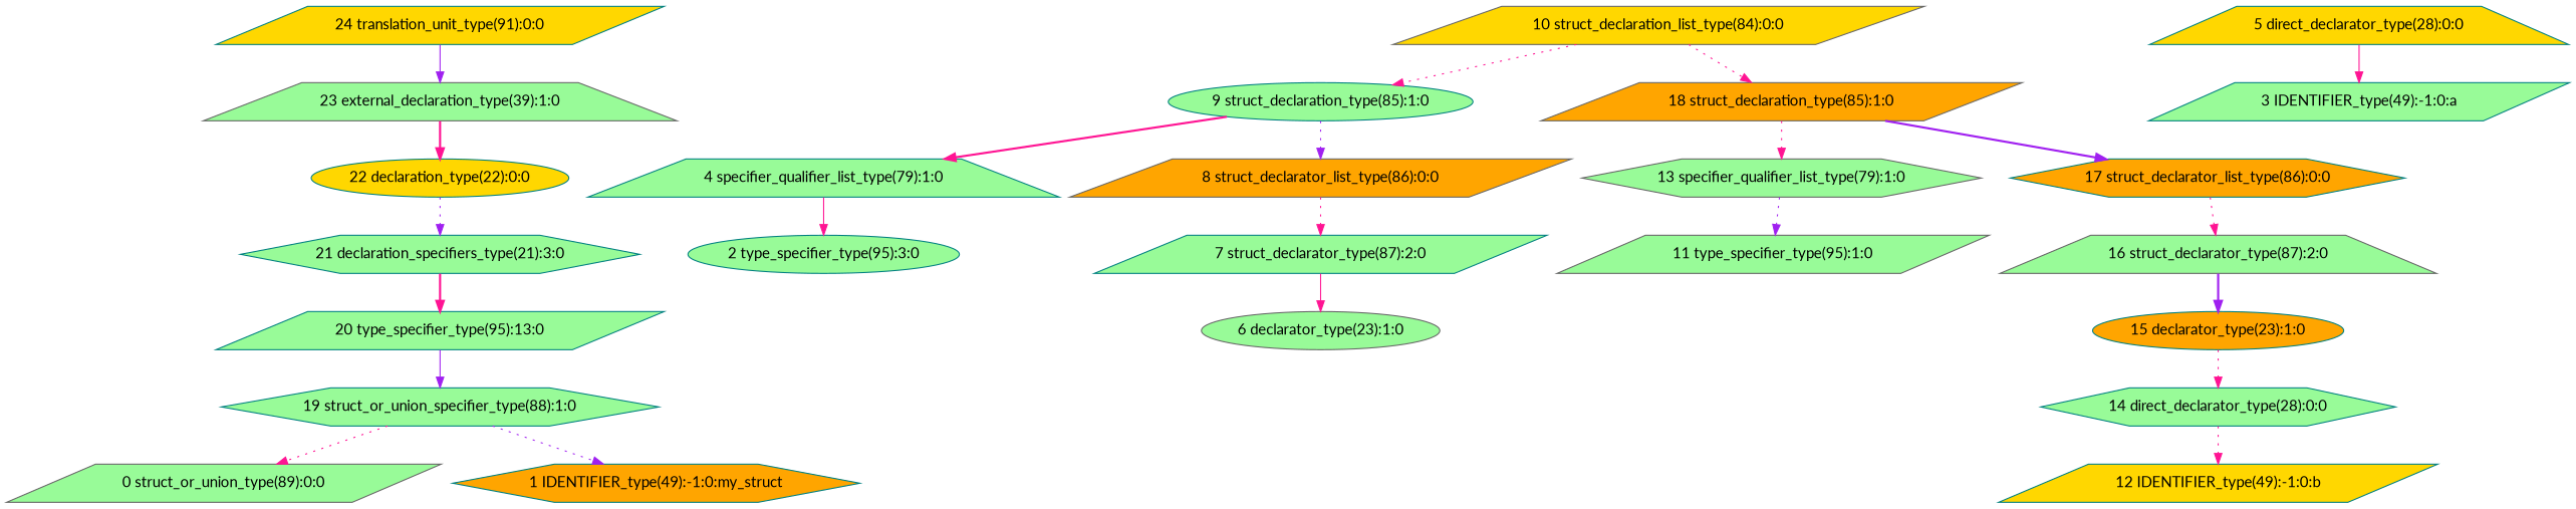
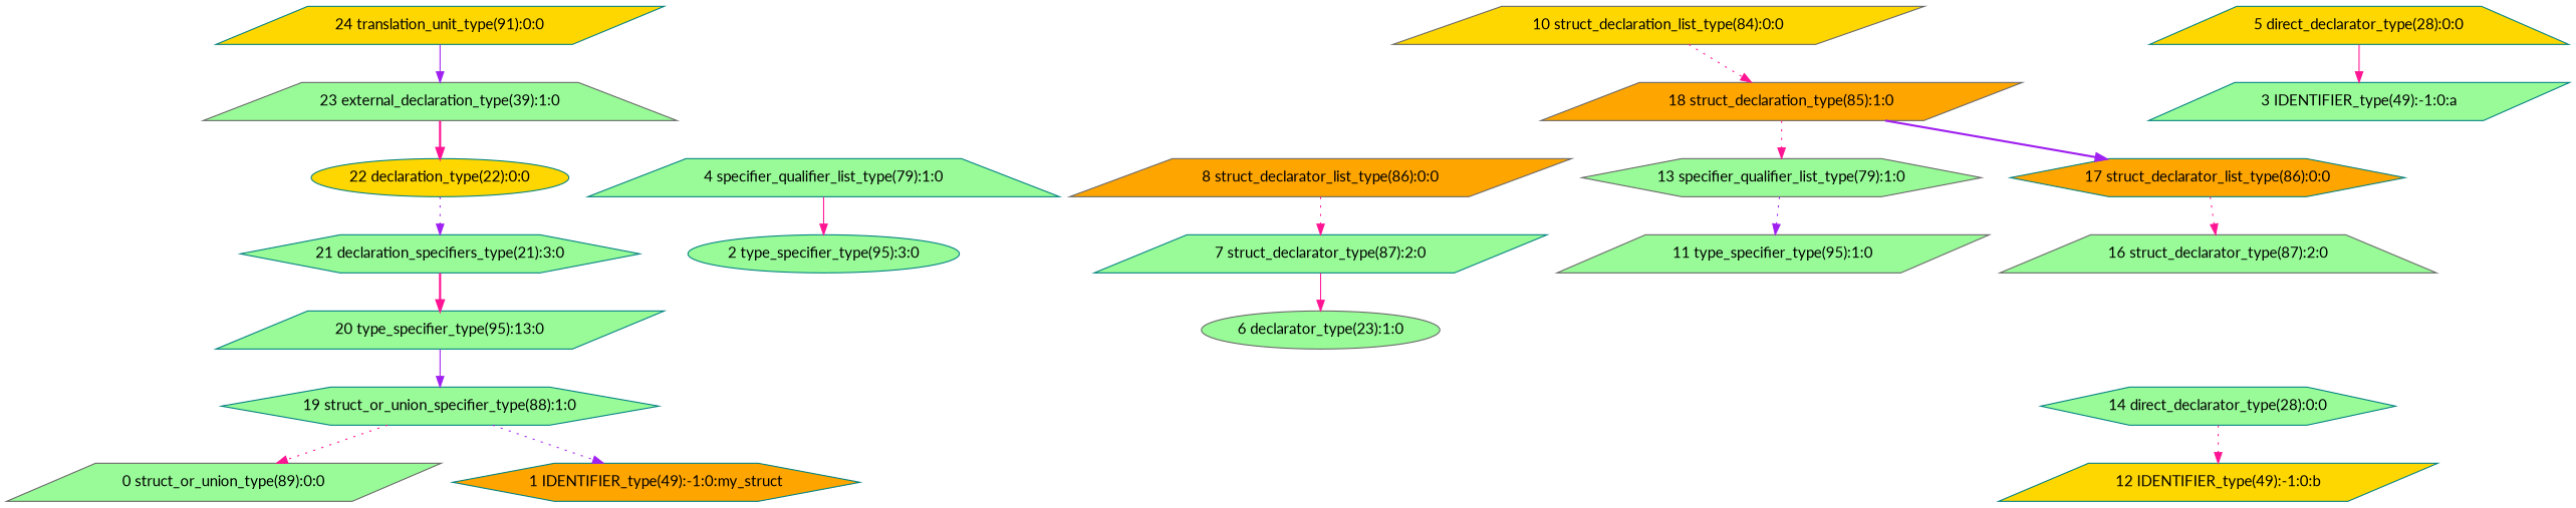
  digraph {
    fontname=Lato
    node [color=teal fillcolor=palegreen fontname=Lato shape=parallelogram style=filled]
    edge [color=deeppink fontname=Lato style=dotted]
    n1 [fillcolor=gold label="24 translation_unit_type(91):0:0"]
    n2 [color=gray40 label="23 external_declaration_type(39):1:0" shape=trapezium]
    n3 [fillcolor=gold label="22 declaration_type(22):0:0" shape=ellipse]
    n4 [label="21 declaration_specifiers_type(21):3:0" shape=hexagon]
    n5 [label="20 type_specifier_type(95):13:0"]
    n6 [label="19 struct_or_union_specifier_type(88):1:0" shape=hexagon]
    n7 [color=gray40 label="0 struct_or_union_type(89):0:0"]
    n8 [fillcolor=orange label="1 IDENTIFIER_type(49):-1:0:my_struct" shape=hexagon]
    n9 [color=gray40 fillcolor=gold label="10 struct_declaration_list_type(84):0:0"]
-   n10 [label="9 struct_declaration_type(85):1:0" shape=ellipse]
    n11 [color=gray40 fillcolor=orange label="18 struct_declaration_type(85):1:0"]
    n12 [label="4 specifier_qualifier_list_type(79):1:0" shape=trapezium]
    n13 [color=gray40 fillcolor=orange label="8 struct_declarator_list_type(86):0:0"]
    n14 [color=gray40 label="13 specifier_qualifier_list_type(79):1:0" shape=hexagon]
    n15 [fillcolor=orange label="17 struct_declarator_list_type(86):0:0" shape=hexagon]
    n16 [label="2 type_specifier_type(95):3:0" shape=ellipse]
    n17 [label="7 struct_declarator_type(87):2:0"]
    n18 [color=gray40 label="6 declarator_type(23):1:0" shape=ellipse]
    n19 [fillcolor=gold label="5 direct_declarator_type(28):0:0" shape=trapezium]
    n20 [label="3 IDENTIFIER_type(49):-1:0:a"]
    n21 [color=gray40 label="11 type_specifier_type(95):1:0"]
    n22 [color=gray40 label="16 struct_declarator_type(87):2:0" shape=trapezium]
-   n23 [fillcolor=orange label="15 declarator_type(23):1:0" shape=ellipse]
    n24 [label="14 direct_declarator_type(28):0:0" shape=hexagon]
    n25 [fillcolor=gold label="12 IDENTIFIER_type(49):-1:0:b"]
    n1 -> n2 [color=purple style=solid]
    n2 -> n3 [style=bold]
    n3 -> n4 [color=purple]
    n4 -> n5 [style=bold]
    n5 -> n6 [color=purple style=solid]
    n6 -> n7
    n6 -> n8 [color=purple]
-   n9 -> n10
    n9 -> n11
-   n10 -> n12 [style=bold]
-   n10 -> n13 [color=purple]
    n11 -> n14
    n11 -> n15 [color=purple style=bold]
    n12 -> n16 [style=solid]
    n13 -> n17
    n14 -> n21 [color=purple]
    n15 -> n22
    n17 -> n18 [style=solid]
    n19 -> n20 [style=solid]
-   n22 -> n23 [color=purple style=bold]
-   n23 -> n24
    n24 -> n25
  }
